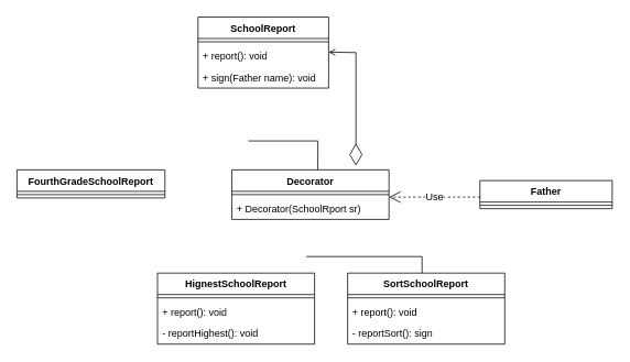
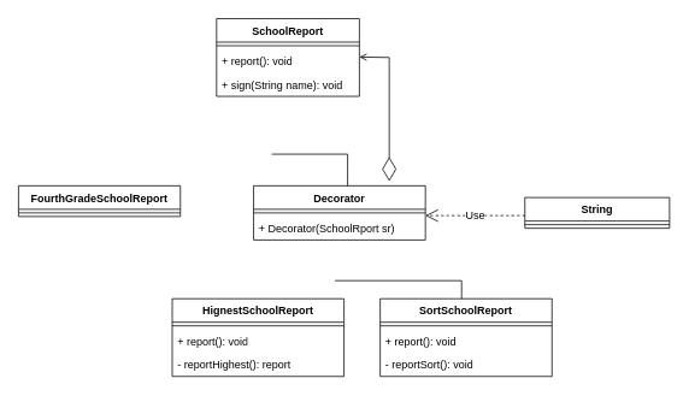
  <mxCell id="0" />
  <mxCell id="1" parent="0" />
  <mxCell id="2" value="SchoolReport" style="swimlane;fontStyle=1;align=center;verticalAlign=top;childLayout=stackLayout;horizontal=1;startSize=26;horizontalStack=0;resizeParent=1;resizeParentMax=0;resizeLast=0;collapsible=1;marginBottom=0;whiteSpace=wrap;html=1;" vertex="1" parent="1"><mxGeometry x="239" y="20" width="158" height="86" as="geometry" /></mxCell>
  <mxCell id="3" value="" style="line;strokeWidth=1;fillColor=none;align=left;verticalAlign=middle;spacingTop=-1;spacingLeft=3;spacingRight=3;rotatable=0;labelPosition=right;points=[];portConstraint=eastwest;strokeColor=inherit;" vertex="1" parent="2"><mxGeometry y="26" width="158" height="8" as="geometry" /></mxCell>
  <mxCell id="4" value="+ report(): void" style="text;strokeColor=none;fillColor=none;align=left;verticalAlign=top;spacingLeft=4;spacingRight=4;overflow=hidden;rotatable=0;points=[[0,0.5],[1,0.5]];portConstraint=eastwest;whiteSpace=wrap;html=1;" vertex="1" parent="2"><mxGeometry y="34" width="158" height="26" as="geometry" /></mxCell>
- <mxCell id="5" value="+ sign(Father name): void" style="text;strokeColor=none;fillColor=none;align=left;verticalAlign=top;spacingLeft=4;spacingRight=4;overflow=hidden;rotatable=0;points=[[0,0.5],[1,0.5]];portConstraint=eastwest;whiteSpace=wrap;html=1;" vertex="1" parent="2"><mxGeometry y="60" width="158" height="26" as="geometry" /></mxCell>
+ <mxCell id="5" value="+ sign(String name): void" style="text;strokeColor=none;fillColor=none;align=left;verticalAlign=top;spacingLeft=4;spacingRight=4;overflow=hidden;rotatable=0;points=[[0,0.5],[1,0.5]];portConstraint=eastwest;whiteSpace=wrap;html=1;" vertex="1" parent="2"><mxGeometry y="60" width="158" height="26" as="geometry" /></mxCell>
  <mxCell id="6" value="FourthGradeSchoolReport" style="swimlane;fontStyle=1;align=center;verticalAlign=top;childLayout=stackLayout;horizontal=1;startSize=26;horizontalStack=0;resizeParent=1;resizeParentMax=0;resizeLast=0;collapsible=1;marginBottom=0;whiteSpace=wrap;html=1;" vertex="1" parent="1"><mxGeometry x="20" y="205" width="179" height="34" as="geometry" /></mxCell>
  <mxCell id="7" value="" style="line;strokeWidth=1;fillColor=none;align=left;verticalAlign=middle;spacingTop=-1;spacingLeft=3;spacingRight=3;rotatable=0;labelPosition=right;points=[];portConstraint=eastwest;strokeColor=inherit;" vertex="1" parent="6"><mxGeometry y="26" width="179" height="8" as="geometry" /></mxCell>
- <mxCell id="8" value="Father" style="swimlane;fontStyle=1;align=center;verticalAlign=top;childLayout=stackLayout;horizontal=1;startSize=26;horizontalStack=0;resizeParent=1;resizeParentMax=0;resizeLast=0;collapsible=1;marginBottom=0;whiteSpace=wrap;html=1;" vertex="1" parent="1"><mxGeometry x="580" y="218" width="160" height="34" as="geometry" /></mxCell>
+ <mxCell id="8" value="String" style="swimlane;fontStyle=1;align=center;verticalAlign=top;childLayout=stackLayout;horizontal=1;startSize=26;horizontalStack=0;resizeParent=1;resizeParentMax=0;resizeLast=0;collapsible=1;marginBottom=0;whiteSpace=wrap;html=1;" vertex="1" parent="1"><mxGeometry x="580" y="218" width="160" height="34" as="geometry" /></mxCell>
  <mxCell id="9" value="" style="line;strokeWidth=1;fillColor=none;align=left;verticalAlign=middle;spacingTop=-1;spacingLeft=3;spacingRight=3;rotatable=0;labelPosition=right;points=[];portConstraint=eastwest;strokeColor=inherit;" vertex="1" parent="8"><mxGeometry y="26" width="160" height="8" as="geometry" /></mxCell>
  <mxCell id="10" value="Use" style="endArrow=open;endSize=12;dashed=1;html=1;rounded=0;entryX=0.994;entryY=0.231;entryDx=0;entryDy=0;entryPerimeter=0;fontSize=12;curved=1;" edge="1" parent="1"><mxGeometry width="160" relative="1" as="geometry"><mxPoint x="580" y="238" as="sourcePoint" /><mxPoint x="470" y="238" as="targetPoint" /></mxGeometry></mxCell>
  <mxCell id="11" value="Decorator" style="swimlane;fontStyle=1;align=center;verticalAlign=top;childLayout=stackLayout;horizontal=1;startSize=26;horizontalStack=0;resizeParent=1;resizeParentMax=0;resizeLast=0;collapsible=1;marginBottom=0;whiteSpace=wrap;html=1;" vertex="1" parent="1"><mxGeometry x="280" y="205" width="190" height="60" as="geometry" /></mxCell>
  <mxCell id="12" value="" style="line;strokeWidth=1;fillColor=none;align=left;verticalAlign=middle;spacingTop=-1;spacingLeft=3;spacingRight=3;rotatable=0;labelPosition=right;points=[];portConstraint=eastwest;strokeColor=inherit;" vertex="1" parent="11"><mxGeometry y="26" width="190" height="8" as="geometry" /></mxCell>
  <mxCell id="13" value="+ Decorator(SchoolRport sr)" style="text;strokeColor=none;fillColor=none;align=left;verticalAlign=top;spacingLeft=4;spacingRight=4;overflow=hidden;rotatable=0;points=[[0,0.5],[1,0.5]];portConstraint=eastwest;whiteSpace=wrap;html=1;" vertex="1" parent="11"><mxGeometry y="34" width="190" height="26" as="geometry" /></mxCell>
  <mxCell id="14" value="" style="endArrow=none;html=1;rounded=0;entryX=0.547;entryY=0;entryDx=0;entryDy=0;entryPerimeter=0;" edge="1" parent="1" target="11"><mxGeometry width="50" height="50" relative="1" as="geometry"><mxPoint x="300" y="170" as="sourcePoint" /><mxPoint x="420" y="100" as="targetPoint" /><Array as="points"><mxPoint x="384" y="170" /></Array></mxGeometry></mxCell>
  <mxCell id="15" value="HignestSchoolReport" style="swimlane;fontStyle=1;align=center;verticalAlign=top;childLayout=stackLayout;horizontal=1;startSize=26;horizontalStack=0;resizeParent=1;resizeParentMax=0;resizeLast=0;collapsible=1;marginBottom=0;whiteSpace=wrap;html=1;" vertex="1" parent="1"><mxGeometry x="190" y="330" width="190" height="86" as="geometry" /></mxCell>
  <mxCell id="16" value="" style="line;strokeWidth=1;fillColor=none;align=left;verticalAlign=middle;spacingTop=-1;spacingLeft=3;spacingRight=3;rotatable=0;labelPosition=right;points=[];portConstraint=eastwest;strokeColor=inherit;" vertex="1" parent="15"><mxGeometry y="26" width="190" height="8" as="geometry" /></mxCell>
  <mxCell id="17" value="+ report(): void" style="text;strokeColor=none;fillColor=none;align=left;verticalAlign=top;spacingLeft=4;spacingRight=4;overflow=hidden;rotatable=0;points=[[0,0.5],[1,0.5]];portConstraint=eastwest;whiteSpace=wrap;html=1;" vertex="1" parent="15"><mxGeometry y="34" width="190" height="26" as="geometry" /></mxCell>
- <mxCell id="18" value="- reportHighest(): void" style="text;strokeColor=none;fillColor=none;align=left;verticalAlign=top;spacingLeft=4;spacingRight=4;overflow=hidden;rotatable=0;points=[[0,0.5],[1,0.5]];portConstraint=eastwest;whiteSpace=wrap;html=1;" vertex="1" parent="15"><mxGeometry y="60" width="190" height="26" as="geometry" /></mxCell>
+ <mxCell id="18" value="- reportHighest(): report" style="text;strokeColor=none;fillColor=none;align=left;verticalAlign=top;spacingLeft=4;spacingRight=4;overflow=hidden;rotatable=0;points=[[0,0.5],[1,0.5]];portConstraint=eastwest;whiteSpace=wrap;html=1;" vertex="1" parent="15"><mxGeometry y="60" width="190" height="26" as="geometry" /></mxCell>
  <mxCell id="19" value="SortSchoolReport" style="swimlane;fontStyle=1;align=center;verticalAlign=top;childLayout=stackLayout;horizontal=1;startSize=26;horizontalStack=0;resizeParent=1;resizeParentMax=0;resizeLast=0;collapsible=1;marginBottom=0;whiteSpace=wrap;html=1;" vertex="1" parent="1"><mxGeometry x="420" y="330" width="190" height="86" as="geometry" /></mxCell>
  <mxCell id="20" value="" style="line;strokeWidth=1;fillColor=none;align=left;verticalAlign=middle;spacingTop=-1;spacingLeft=3;spacingRight=3;rotatable=0;labelPosition=right;points=[];portConstraint=eastwest;strokeColor=inherit;" vertex="1" parent="19"><mxGeometry y="26" width="190" height="8" as="geometry" /></mxCell>
  <mxCell id="21" value="+ report(): void" style="text;strokeColor=none;fillColor=none;align=left;verticalAlign=top;spacingLeft=4;spacingRight=4;overflow=hidden;rotatable=0;points=[[0,0.5],[1,0.5]];portConstraint=eastwest;whiteSpace=wrap;html=1;" vertex="1" parent="19"><mxGeometry y="34" width="190" height="26" as="geometry" /></mxCell>
- <mxCell id="22" value="- reportSort(): sign" style="text;strokeColor=none;fillColor=none;align=left;verticalAlign=top;spacingLeft=4;spacingRight=4;overflow=hidden;rotatable=0;points=[[0,0.5],[1,0.5]];portConstraint=eastwest;whiteSpace=wrap;html=1;" vertex="1" parent="19"><mxGeometry y="60" width="190" height="26" as="geometry" /></mxCell>
+ <mxCell id="22" value="- reportSort(): void" style="text;strokeColor=none;fillColor=none;align=left;verticalAlign=top;spacingLeft=4;spacingRight=4;overflow=hidden;rotatable=0;points=[[0,0.5],[1,0.5]];portConstraint=eastwest;whiteSpace=wrap;html=1;" vertex="1" parent="19"><mxGeometry y="60" width="190" height="26" as="geometry" /></mxCell>
  <mxCell id="23" value="" style="endArrow=none;html=1;rounded=0;" edge="1" parent="1"><mxGeometry width="50" height="50" relative="1" as="geometry"><mxPoint x="510" y="330" as="sourcePoint" /><mxPoint x="370" y="310" as="targetPoint" /><Array as="points"><mxPoint x="510" y="310" /></Array></mxGeometry></mxCell>
  <mxCell id="24" value="" style="endArrow=diamondThin;endFill=0;endSize=24;html=1;rounded=0;startArrow=open;startFill=0;" edge="1" parent="1"><mxGeometry width="160" relative="1" as="geometry"><mxPoint x="397" y="62.5" as="sourcePoint" /><mxPoint x="430" y="200" as="targetPoint" /><Array as="points"><mxPoint x="430" y="63" /></Array></mxGeometry></mxCell>
